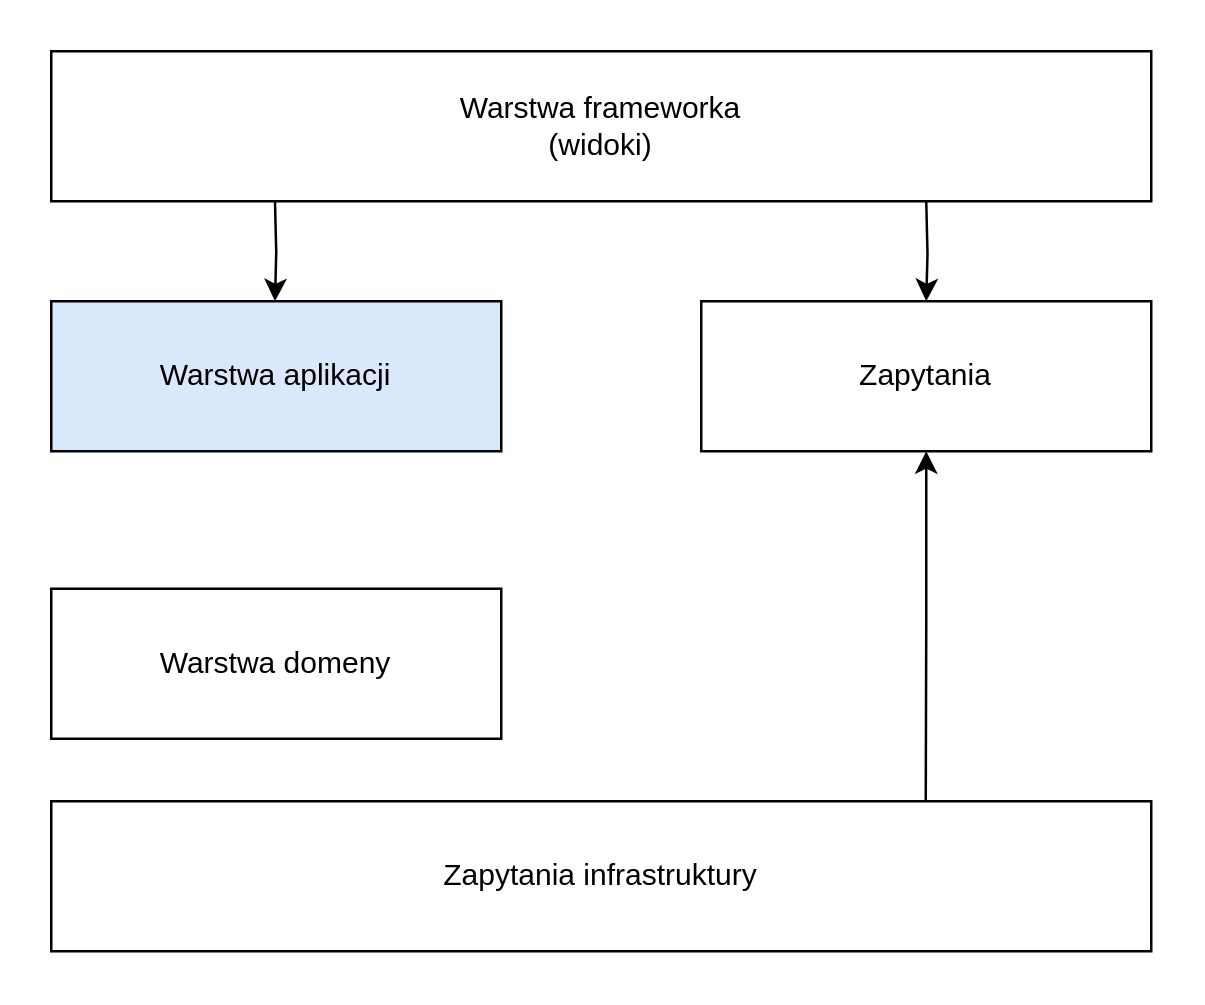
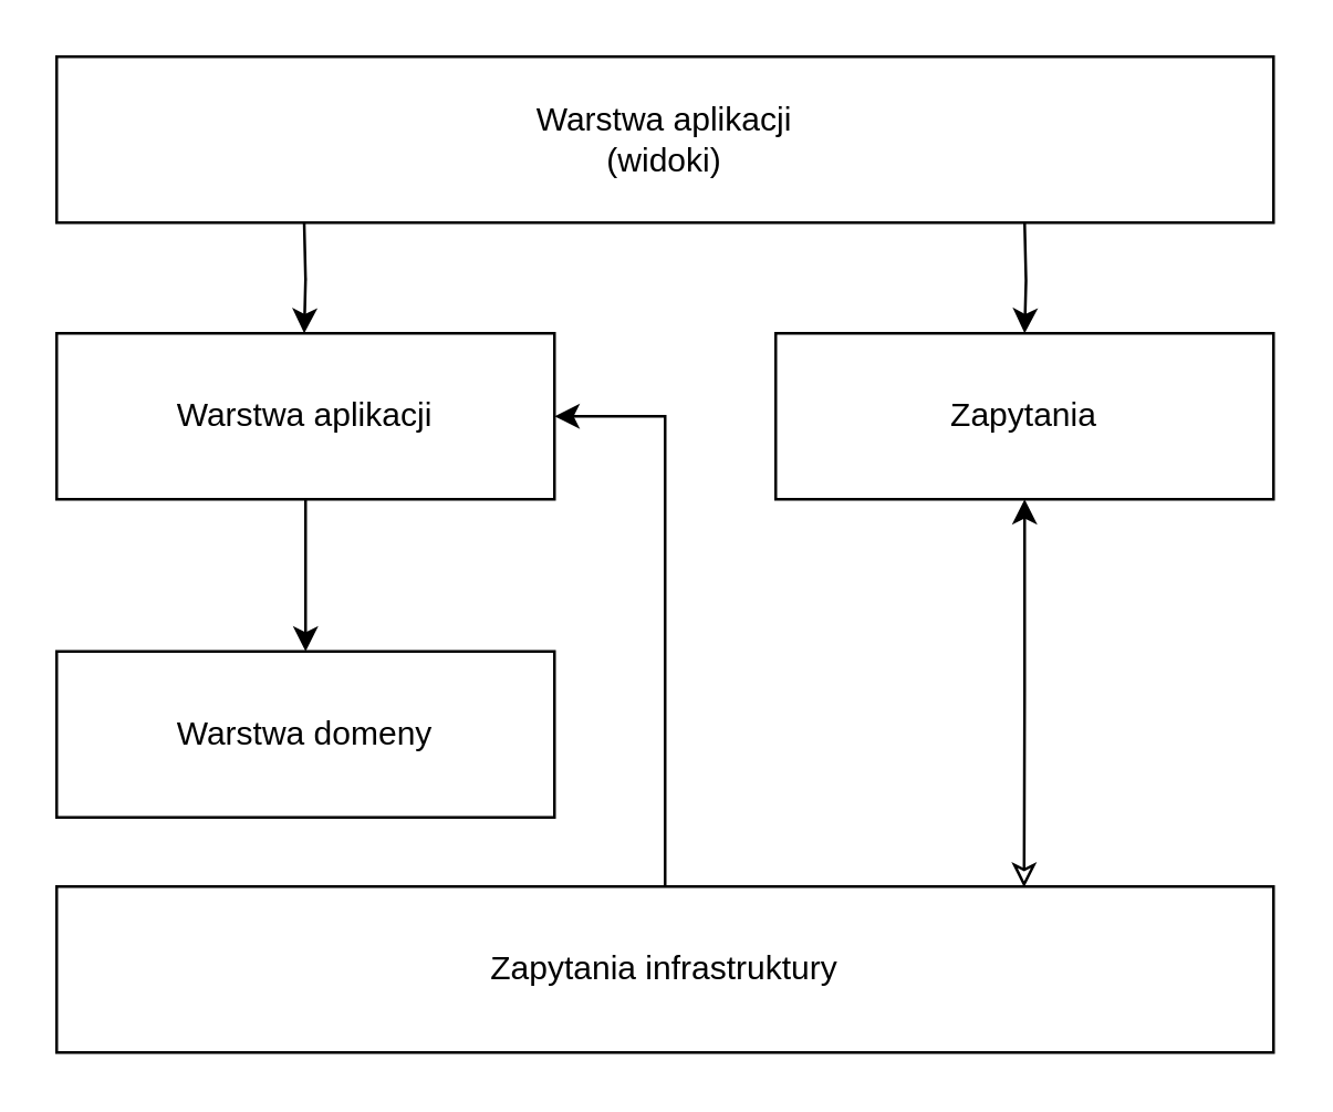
  <mxCell id="0" />
  <mxCell id="1" parent="0" />
- <mxCell id="2" value="&lt;div&gt;Warstwa frameworka&lt;/div&gt;&lt;div&gt;(widoki)&lt;/div&gt;" style="rounded=0;whiteSpace=wrap;html=1;shadow=0;comic=0;strokeWidth=1;fillColor=#ffffff;fontSize=12;align=center;strokeColor=#000000;" parent="1" vertex="1"><mxGeometry x="20" y="20" width="440" height="60" as="geometry" /></mxCell>
- <mxCell id="4" value="Warstwa aplikacji" style="rounded=0;whiteSpace=wrap;html=1;shadow=0;comic=0;strokeWidth=1;fillColor=#dae8fc;fontSize=12;align=center;strokeColor=#000000;" parent="1" vertex="1"><mxGeometry x="20" y="120" width="180" height="60" as="geometry" /></mxCell>
+ <mxCell id="2" value="&lt;div&gt;Warstwa aplikacji&lt;/div&gt;&lt;div&gt;(widoki)&lt;/div&gt;" style="rounded=0;whiteSpace=wrap;html=1;shadow=0;comic=0;strokeWidth=1;fillColor=#ffffff;fontSize=12;align=center;strokeColor=#000000;" parent="1" vertex="1"><mxGeometry x="20" y="20" width="440" height="60" as="geometry" /></mxCell>
+ <mxCell id="3" style="edgeStyle=orthogonalEdgeStyle;rounded=0;html=1;exitX=0.5;exitY=1;entryX=0.5;entryY=0;endArrow=classic;endFill=1;endSize=6;jettySize=auto;orthogonalLoop=1;strokeWidth=1;fontSize=12;" parent="1" source="4" target="5" edge="1"><mxGeometry relative="1" as="geometry" /></mxCell>
+ <mxCell id="4" value="Warstwa aplikacji" style="rounded=0;whiteSpace=wrap;html=1;shadow=0;comic=0;strokeWidth=1;fillColor=#ffffff;fontSize=12;align=center;strokeColor=#000000;" parent="1" vertex="1"><mxGeometry x="20" y="120" width="180" height="60" as="geometry" /></mxCell>
  <mxCell id="5" value="Warstwa domeny" style="rounded=0;whiteSpace=wrap;html=1;shadow=0;comic=0;strokeWidth=1;fillColor=#ffffff;fontSize=12;align=center;strokeColor=#000000;" parent="1" vertex="1"><mxGeometry x="20" y="235" width="180" height="60" as="geometry" /></mxCell>
+ <mxCell id="6" style="edgeStyle=orthogonalEdgeStyle;rounded=0;orthogonalLoop=1;jettySize=auto;html=1;exitX=0.5;exitY=0;exitDx=0;exitDy=0;entryX=1;entryY=0.5;entryDx=0;entryDy=0;fontFamily=Courier New;fontSize=11;endArrow=classic;endFill=1;" parent="1" source="7" target="4" edge="1"><mxGeometry relative="1" as="geometry" /></mxCell>
  <mxCell id="7" value="Zapytania infrastruktury" style="rounded=0;whiteSpace=wrap;html=1;shadow=0;comic=0;strokeWidth=1;fillColor=#ffffff;fontSize=12;align=center;strokeColor=#000000;" parent="1" vertex="1"><mxGeometry x="20" y="320" width="440" height="60" as="geometry" /></mxCell>
  <mxCell id="8" style="edgeStyle=orthogonalEdgeStyle;rounded=0;html=1;exitX=0.5;exitY=1;entryX=0.5;entryY=0;endArrow=classic;endFill=1;endSize=6;jettySize=auto;orthogonalLoop=1;strokeWidth=1;fontSize=12;" parent="1" target="10" edge="1"><mxGeometry relative="1" as="geometry"><mxPoint x="370" y="80" as="sourcePoint" /></mxGeometry></mxCell>
- <mxCell id="9" style="edgeStyle=orthogonalEdgeStyle;rounded=0;orthogonalLoop=1;jettySize=auto;html=1;exitX=0.5;exitY=1;exitDx=0;exitDy=0;entryX=0.795;entryY=0.005;entryDx=0;entryDy=0;entryPerimeter=0;fontFamily=Courier New;fontSize=11;endArrow=none;endFill=0;startArrow=classic;startFill=1;" parent="1" source="10" target="7" edge="1"><mxGeometry relative="1" as="geometry" /></mxCell>
+ <mxCell id="9" style="edgeStyle=orthogonalEdgeStyle;rounded=0;orthogonalLoop=1;jettySize=auto;html=1;exitX=0.5;exitY=1;exitDx=0;exitDy=0;entryX=0.795;entryY=0.005;entryDx=0;entryDy=0;entryPerimeter=0;fontFamily=Courier New;fontSize=11;endArrow=classic;endFill=0;startArrow=classic;startFill=1;" parent="1" source="10" target="7" edge="1"><mxGeometry relative="1" as="geometry" /></mxCell>
  <mxCell id="10" value="Zapytania" style="rounded=0;whiteSpace=wrap;html=1;shadow=0;comic=0;strokeWidth=1;fillColor=#ffffff;fontSize=12;align=center;strokeColor=#000000;" parent="1" vertex="1"><mxGeometry x="280" y="120" width="180" height="60" as="geometry" /></mxCell>
  <mxCell id="11" style="edgeStyle=orthogonalEdgeStyle;rounded=0;html=1;exitX=0.5;exitY=1;entryX=0.5;entryY=0;endArrow=classic;endFill=1;endSize=6;jettySize=auto;orthogonalLoop=1;strokeWidth=1;fontSize=12;" parent="1" edge="1"><mxGeometry relative="1" as="geometry"><mxPoint x="109.5" y="80" as="sourcePoint" /><mxPoint x="109.5" y="120" as="targetPoint" /></mxGeometry></mxCell>
